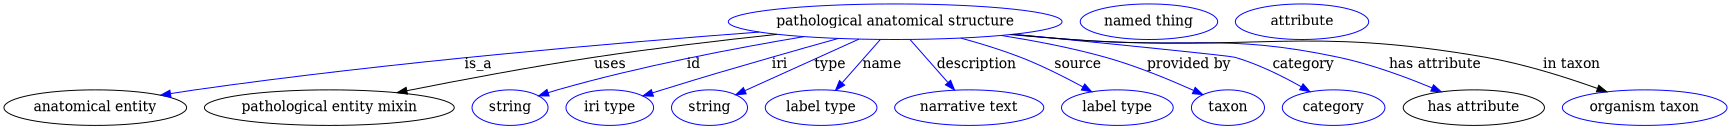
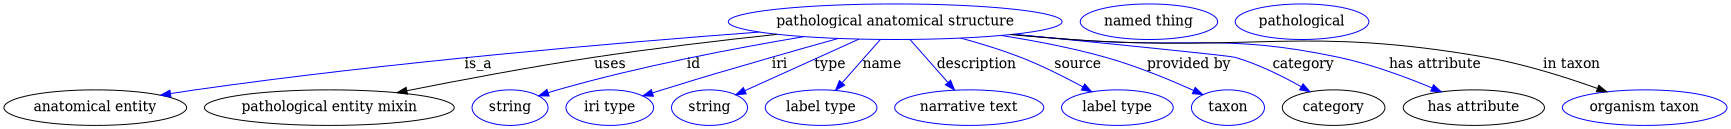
  digraph {
    node [color=blue]
    edge [color=blue style=solid]
    n1 [height=0.5 label="pathological anatomical structure" width=4.694]
    "anatomical entity" [height=0.5 width=2.5637 color=""]
    "pathological entity mixin" [height=0.5 width=3.5205 color=""]
    n4 [height=0.5 label=string width=1.0652]
    n5 [height=0.5 label="iri type" width=1.2277]
    n6 [height=0.5 label=string width=1.0652]
    n7 [height=0.5 label="label type" width=1.5707]
    n8 [height=0.5 label="narrative text" width=2.0943]
    n9 [height=0.5 label="label type" width=1.5707]
    n10 [height=0.5 label=taxon width=1.0291]
-   category [height=0.5 width=1.4443]
+   category [height=0.5 width=1.4443 color=""]
    "has attribute" [height=0.5 width=1.9859 color=""]
    n13 [height=0.5 label="organism taxon" width=2.3109]
    n14 [height=0.5 label="named thing" width=1.9318]
-   n15 [height=0.5 label=attribute width=1.4443]
+   n15 [height=0.5 label=pathological width=1.4443]
    n1 -> "anatomical entity" [label=is_a style=""]
    n1 -> "pathological entity mixin" [label=uses color="" style=""]
    n1 -> n4 [label=id]
    n1 -> n5 [label=iri]
    n1 -> n6 [label=type]
    n1 -> n7 [label=name]
    n1 -> n8 [label=description]
    n1 -> n9 [label=source]
    n1 -> n10 [label="provided by"]
    n1 -> category [label=category]
    n1 -> "has attribute" [label="has attribute"]
    n1 -> n13 [color=black label="in taxon"]
  }
